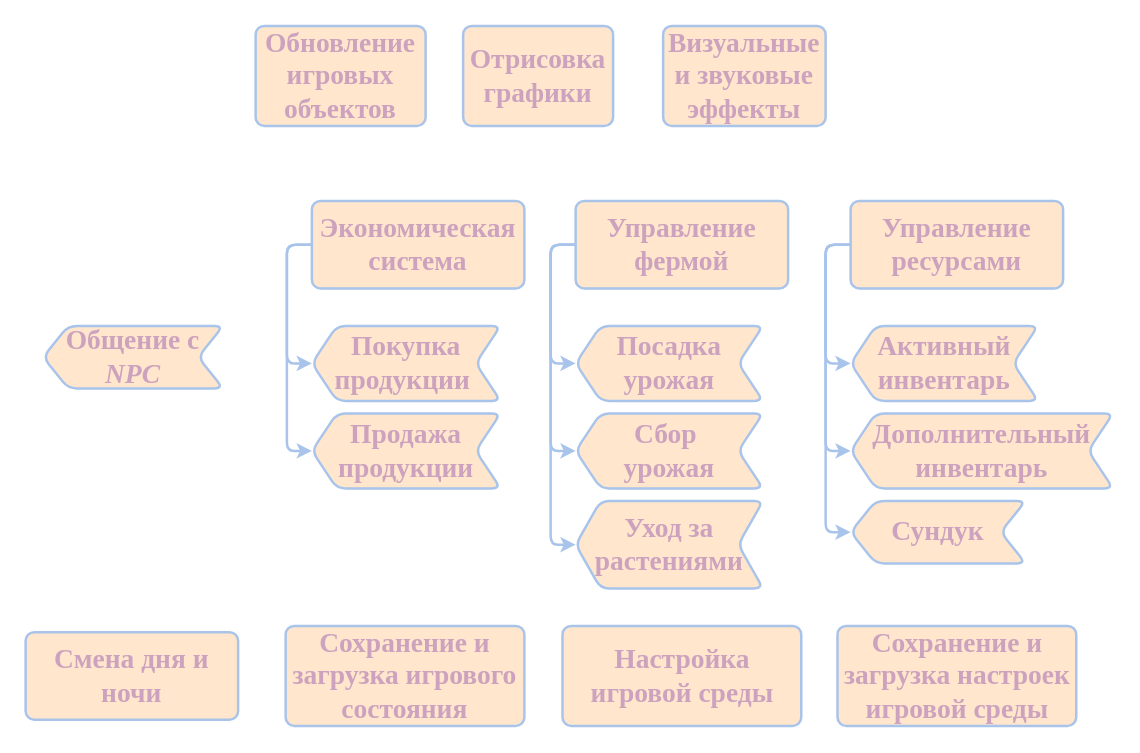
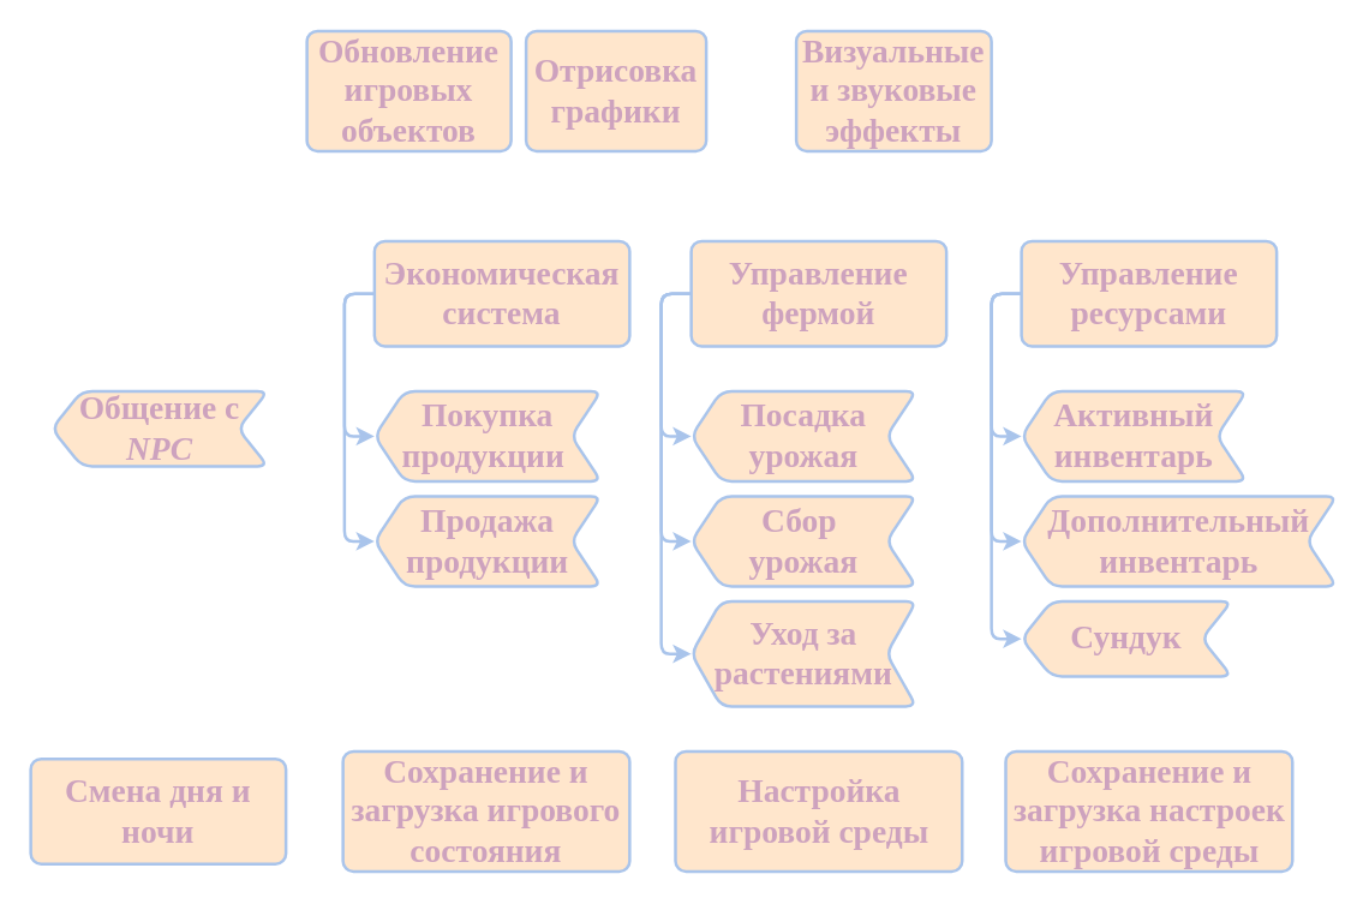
  <mxCell id="0" />
  <mxCell id="1" parent="0" />
  <mxCell id="2" value="&lt;span style=&quot;font-style: normal;&quot;&gt;Обновление игровых объектов&lt;/span&gt;" style="rounded=1;whiteSpace=wrap;html=1;absoluteArcSize=1;arcSize=14;strokeWidth=2;fillColor=#ffe6cc;strokeColor=#A9C4EB;fontSize=22;align=center;verticalAlign=middle;fontFamily=Times New Roman;fontStyle=3;fontColor=#CDA2BE;" vertex="1" parent="1"><mxGeometry x="204" y="20" width="136" height="80" as="geometry" /></mxCell>
- <mxCell id="3" value="&lt;span style=&quot;font-style: normal;&quot;&gt;Отрисовка графики&lt;/span&gt;" style="rounded=1;whiteSpace=wrap;html=1;absoluteArcSize=1;arcSize=14;strokeWidth=2;fillColor=#ffe6cc;strokeColor=#A9C4EB;fontSize=22;align=center;verticalAlign=middle;fontFamily=Times New Roman;fontStyle=3;fontColor=#CDA2BE;" vertex="1" parent="1"><mxGeometry x="370" y="20" width="120" height="80" as="geometry" /></mxCell>
+ <mxCell id="3" value="&lt;span style=&quot;font-style: normal;&quot;&gt;Отрисовка графики&lt;/span&gt;" style="rounded=1;whiteSpace=wrap;html=1;absoluteArcSize=1;arcSize=14;strokeWidth=2;fillColor=#ffe6cc;strokeColor=#A9C4EB;fontSize=22;align=center;verticalAlign=middle;fontFamily=Times New Roman;fontStyle=3;fontColor=#CDA2BE;" vertex="1" parent="1"><mxGeometry x="350" y="20" width="120" height="80" as="geometry" /></mxCell>
  <mxCell id="4" value="&lt;span style=&quot;font-style: normal;&quot;&gt;Визуальные и звуковые эффекты&lt;/span&gt;" style="rounded=1;whiteSpace=wrap;html=1;absoluteArcSize=1;arcSize=14;strokeWidth=2;fillColor=#ffe6cc;strokeColor=#A9C4EB;fontSize=22;align=center;verticalAlign=middle;fontFamily=Times New Roman;fontStyle=3;fontColor=#CDA2BE;" vertex="1" parent="1"><mxGeometry x="530" y="20" width="130" height="80" as="geometry" /></mxCell>
  <mxCell id="5" value="&lt;span style=&quot;font-style: normal;&quot;&gt;Общение с&lt;/span&gt; NPC" style="shape=step;perimeter=stepPerimeter;whiteSpace=wrap;html=1;fixedSize=1;rounded=1;strokeColor=#A9C4EB;strokeWidth=2;align=center;verticalAlign=middle;arcSize=14;fontFamily=Times New Roman;fontSize=22;fontColor=#CDA2BE;fontStyle=3;fillColor=#ffe6cc;direction=west;" vertex="1" parent="1"><mxGeometry x="34" y="260" width="144" height="50" as="geometry" /></mxCell>
  <mxCell id="6" style="edgeStyle=orthogonalEdgeStyle;rounded=1;orthogonalLoop=1;jettySize=auto;html=1;exitX=0;exitY=0.5;exitDx=0;exitDy=0;entryX=1;entryY=0.5;entryDx=0;entryDy=0;strokeColor=#A9C4EB;strokeWidth=2;align=center;verticalAlign=middle;arcSize=14;fontFamily=Times New Roman;fontSize=22;fontColor=#CDA2BE;fontStyle=3;fillColor=#ffe6cc;" edge="1" parent="1" source="8" target="9"><mxGeometry relative="1" as="geometry" /></mxCell>
  <mxCell id="7" style="edgeStyle=orthogonalEdgeStyle;rounded=1;orthogonalLoop=1;jettySize=auto;html=1;exitX=0;exitY=0.5;exitDx=0;exitDy=0;entryX=1;entryY=0.5;entryDx=0;entryDy=0;strokeColor=#A9C4EB;strokeWidth=2;align=center;verticalAlign=middle;arcSize=14;fontFamily=Times New Roman;fontSize=22;fontColor=#CDA2BE;fontStyle=3;fillColor=#ffe6cc;" edge="1" parent="1" source="8" target="10"><mxGeometry relative="1" as="geometry" /></mxCell>
  <mxCell id="8" value="&lt;span style=&quot;font-style: normal;&quot;&gt;Экономическая система&lt;/span&gt;" style="rounded=1;whiteSpace=wrap;html=1;absoluteArcSize=1;arcSize=14;strokeWidth=2;fillColor=#ffe6cc;strokeColor=#A9C4EB;fontSize=22;align=center;verticalAlign=middle;fontFamily=Times New Roman;fontStyle=3;fontColor=#CDA2BE;" vertex="1" parent="1"><mxGeometry x="249" y="160" width="170" height="70" as="geometry" /></mxCell>
  <mxCell id="9" value="&lt;span style=&quot;font-style: normal;&quot;&gt;Покупка продукции&amp;nbsp;&lt;/span&gt;" style="shape=step;perimeter=stepPerimeter;whiteSpace=wrap;html=1;fixedSize=1;rounded=1;strokeColor=#A9C4EB;strokeWidth=2;align=center;verticalAlign=middle;arcSize=14;fontFamily=Times New Roman;fontSize=22;fontColor=#CDA2BE;fontStyle=3;fillColor=#ffe6cc;direction=west;" vertex="1" parent="1"><mxGeometry x="249" y="260" width="151" height="60" as="geometry" /></mxCell>
  <mxCell id="10" value="&lt;span style=&quot;font-style: normal;&quot;&gt;Продажа продукции&lt;/span&gt;" style="shape=step;perimeter=stepPerimeter;whiteSpace=wrap;html=1;fixedSize=1;rounded=1;strokeColor=#A9C4EB;strokeWidth=2;align=center;verticalAlign=middle;arcSize=14;fontFamily=Times New Roman;fontSize=22;fontColor=#CDA2BE;fontStyle=3;fillColor=#ffe6cc;direction=west;" vertex="1" parent="1"><mxGeometry x="249" y="330" width="151" height="60" as="geometry" /></mxCell>
  <mxCell id="11" style="edgeStyle=orthogonalEdgeStyle;rounded=1;orthogonalLoop=1;jettySize=auto;html=1;exitX=0;exitY=0.5;exitDx=0;exitDy=0;entryX=1;entryY=0.5;entryDx=0;entryDy=0;strokeColor=#A9C4EB;strokeWidth=2;align=center;verticalAlign=middle;arcSize=14;fontFamily=Times New Roman;fontSize=22;fontColor=#CDA2BE;fontStyle=3;fillColor=#ffe6cc;" edge="1" parent="1" source="14" target="15"><mxGeometry relative="1" as="geometry" /></mxCell>
  <mxCell id="12" style="edgeStyle=orthogonalEdgeStyle;rounded=1;orthogonalLoop=1;jettySize=auto;html=1;exitX=0;exitY=0.5;exitDx=0;exitDy=0;entryX=1;entryY=0.5;entryDx=0;entryDy=0;strokeColor=#A9C4EB;strokeWidth=2;align=center;verticalAlign=middle;arcSize=14;fontFamily=Times New Roman;fontSize=22;fontColor=#CDA2BE;fontStyle=3;fillColor=#ffe6cc;" edge="1" parent="1" source="14" target="16"><mxGeometry relative="1" as="geometry" /></mxCell>
  <mxCell id="13" style="edgeStyle=orthogonalEdgeStyle;rounded=1;orthogonalLoop=1;jettySize=auto;html=1;exitX=0;exitY=0.5;exitDx=0;exitDy=0;entryX=1;entryY=0.5;entryDx=0;entryDy=0;strokeColor=#A9C4EB;strokeWidth=2;align=center;verticalAlign=middle;arcSize=14;fontFamily=Times New Roman;fontSize=22;fontColor=#CDA2BE;fontStyle=3;fillColor=#ffe6cc;" edge="1" parent="1" source="14" target="17"><mxGeometry relative="1" as="geometry" /></mxCell>
  <mxCell id="14" value="&lt;span style=&quot;font-style: normal;&quot;&gt;Управление фермой&lt;/span&gt;" style="rounded=1;whiteSpace=wrap;html=1;absoluteArcSize=1;arcSize=14;strokeWidth=2;fillColor=#ffe6cc;strokeColor=#A9C4EB;fontSize=22;align=center;verticalAlign=middle;fontFamily=Times New Roman;fontStyle=3;fontColor=#CDA2BE;" vertex="1" parent="1"><mxGeometry x="460" y="160" width="170" height="70" as="geometry" /></mxCell>
  <mxCell id="15" value="&lt;span style=&quot;font-style: normal;&quot;&gt;Посадка урожая&lt;/span&gt;" style="shape=step;perimeter=stepPerimeter;whiteSpace=wrap;html=1;fixedSize=1;rounded=1;strokeColor=#A9C4EB;strokeWidth=2;align=center;verticalAlign=middle;arcSize=14;fontFamily=Times New Roman;fontSize=22;fontColor=#CDA2BE;fontStyle=3;fillColor=#ffe6cc;direction=west;" vertex="1" parent="1"><mxGeometry x="460" y="260" width="150" height="60" as="geometry" /></mxCell>
  <mxCell id="16" value="&lt;span style=&quot;font-style: normal;&quot;&gt;Сбор&amp;nbsp;&lt;/span&gt;&lt;div&gt;&lt;span style=&quot;font-style: normal;&quot;&gt;урожая&lt;/span&gt;&lt;/div&gt;" style="shape=step;perimeter=stepPerimeter;whiteSpace=wrap;html=1;fixedSize=1;rounded=1;strokeColor=#A9C4EB;strokeWidth=2;align=center;verticalAlign=middle;arcSize=14;fontFamily=Times New Roman;fontSize=22;fontColor=#CDA2BE;fontStyle=3;fillColor=#ffe6cc;direction=west;" vertex="1" parent="1"><mxGeometry x="460" y="330" width="150" height="60" as="geometry" /></mxCell>
  <mxCell id="17" value="&lt;span style=&quot;font-style: normal;&quot;&gt;Уход за растениями&lt;/span&gt;" style="shape=step;perimeter=stepPerimeter;whiteSpace=wrap;html=1;fixedSize=1;rounded=1;strokeColor=#A9C4EB;strokeWidth=2;align=center;verticalAlign=middle;arcSize=14;fontFamily=Times New Roman;fontSize=22;fontColor=#CDA2BE;fontStyle=3;fillColor=#ffe6cc;direction=west;" vertex="1" parent="1"><mxGeometry x="460" y="400" width="150" height="70" as="geometry" /></mxCell>
  <mxCell id="18" style="edgeStyle=orthogonalEdgeStyle;rounded=1;orthogonalLoop=1;jettySize=auto;html=1;exitX=0;exitY=0.5;exitDx=0;exitDy=0;entryX=1;entryY=0.5;entryDx=0;entryDy=0;strokeColor=#A9C4EB;strokeWidth=2;align=center;verticalAlign=middle;arcSize=14;fontFamily=Times New Roman;fontSize=22;fontColor=#CDA2BE;fontStyle=3;fillColor=#ffe6cc;" edge="1" parent="1" source="21" target="22"><mxGeometry relative="1" as="geometry" /></mxCell>
  <mxCell id="19" style="edgeStyle=orthogonalEdgeStyle;rounded=1;orthogonalLoop=1;jettySize=auto;html=1;exitX=0;exitY=0.5;exitDx=0;exitDy=0;entryX=1;entryY=0.5;entryDx=0;entryDy=0;strokeColor=#A9C4EB;strokeWidth=2;align=center;verticalAlign=middle;arcSize=14;fontFamily=Times New Roman;fontSize=22;fontColor=#CDA2BE;fontStyle=3;fillColor=#ffe6cc;" edge="1" parent="1" source="21" target="23"><mxGeometry relative="1" as="geometry" /></mxCell>
  <mxCell id="20" style="edgeStyle=orthogonalEdgeStyle;rounded=1;orthogonalLoop=1;jettySize=auto;html=1;exitX=0;exitY=0.5;exitDx=0;exitDy=0;entryX=1;entryY=0.5;entryDx=0;entryDy=0;strokeColor=#A9C4EB;strokeWidth=2;align=center;verticalAlign=middle;arcSize=14;fontFamily=Times New Roman;fontSize=22;fontColor=#CDA2BE;fontStyle=3;fillColor=#ffe6cc;" edge="1" parent="1" source="21" target="24"><mxGeometry relative="1" as="geometry" /></mxCell>
  <mxCell id="21" value="&lt;span style=&quot;font-style: normal;&quot;&gt;Управление ресурсами&lt;/span&gt;" style="rounded=1;whiteSpace=wrap;html=1;absoluteArcSize=1;arcSize=14;strokeWidth=2;fillColor=#ffe6cc;strokeColor=#A9C4EB;fontSize=22;align=center;verticalAlign=middle;fontFamily=Times New Roman;fontStyle=3;fontColor=#CDA2BE;" vertex="1" parent="1"><mxGeometry x="680" y="160" width="170" height="70" as="geometry" /></mxCell>
  <mxCell id="22" value="&lt;span style=&quot;font-style: normal;&quot;&gt;Активный инвентарь&lt;/span&gt;" style="shape=step;perimeter=stepPerimeter;whiteSpace=wrap;html=1;fixedSize=1;rounded=1;strokeColor=#A9C4EB;strokeWidth=2;align=center;verticalAlign=middle;arcSize=14;fontFamily=Times New Roman;fontSize=22;fontColor=#CDA2BE;fontStyle=3;fillColor=#ffe6cc;direction=west;" vertex="1" parent="1"><mxGeometry x="680" y="260" width="150" height="60" as="geometry" /></mxCell>
  <mxCell id="23" value="&lt;span style=&quot;font-style: normal;&quot;&gt;Дополнительный инвентарь&lt;/span&gt;" style="shape=step;perimeter=stepPerimeter;whiteSpace=wrap;html=1;fixedSize=1;rounded=1;strokeColor=#A9C4EB;strokeWidth=2;align=center;verticalAlign=middle;arcSize=14;fontFamily=Times New Roman;fontSize=22;fontColor=#CDA2BE;fontStyle=3;fillColor=#ffe6cc;direction=west;" vertex="1" parent="1"><mxGeometry x="680" y="330" width="210" height="60" as="geometry" /></mxCell>
  <mxCell id="24" value="&lt;span style=&quot;font-style: normal;&quot;&gt;Сундук&lt;/span&gt;" style="shape=step;perimeter=stepPerimeter;whiteSpace=wrap;html=1;fixedSize=1;rounded=1;strokeColor=#A9C4EB;strokeWidth=2;align=center;verticalAlign=middle;arcSize=14;fontFamily=Times New Roman;fontSize=22;fontColor=#CDA2BE;fontStyle=3;fillColor=#ffe6cc;direction=west;" vertex="1" parent="1"><mxGeometry x="680" y="400" width="140" height="50" as="geometry" /></mxCell>
  <mxCell id="25" value="&lt;span style=&quot;font-style: normal;&quot;&gt;Смена дня и ночи&lt;/span&gt;" style="rounded=1;whiteSpace=wrap;html=1;absoluteArcSize=1;arcSize=14;strokeWidth=2;fillColor=#ffe6cc;strokeColor=#A9C4EB;fontSize=22;align=center;verticalAlign=middle;fontFamily=Times New Roman;fontStyle=3;fontColor=#CDA2BE;" vertex="1" parent="1"><mxGeometry x="20" y="505" width="170" height="70" as="geometry" /></mxCell>
  <mxCell id="26" value="&lt;span style=&quot;font-style: normal;&quot;&gt;Сохранение и загрузка игрового состояния&lt;/span&gt;" style="rounded=1;whiteSpace=wrap;html=1;absoluteArcSize=1;arcSize=14;strokeWidth=2;fillColor=#ffe6cc;strokeColor=#A9C4EB;fontSize=22;align=center;verticalAlign=middle;fontFamily=Times New Roman;fontStyle=3;fontColor=#CDA2BE;" vertex="1" parent="1"><mxGeometry x="228" y="500" width="191" height="80" as="geometry" /></mxCell>
  <mxCell id="27" value="&lt;span style=&quot;font-style: normal;&quot;&gt;Настройка игровой среды&lt;/span&gt;" style="rounded=1;whiteSpace=wrap;html=1;absoluteArcSize=1;arcSize=14;strokeWidth=2;fillColor=#ffe6cc;strokeColor=#A9C4EB;fontSize=22;align=center;verticalAlign=middle;fontFamily=Times New Roman;fontStyle=3;fontColor=#CDA2BE;" vertex="1" parent="1"><mxGeometry x="449.5" y="500" width="191" height="80" as="geometry" /></mxCell>
  <mxCell id="28" value="&lt;span style=&quot;font-style: normal;&quot;&gt;Сохранение и загрузка настроек игровой среды&lt;/span&gt;" style="rounded=1;whiteSpace=wrap;html=1;absoluteArcSize=1;arcSize=14;strokeWidth=2;fillColor=#ffe6cc;strokeColor=#A9C4EB;fontSize=22;align=center;verticalAlign=middle;fontFamily=Times New Roman;fontStyle=3;fontColor=#CDA2BE;" vertex="1" parent="1"><mxGeometry x="669.5" y="500" width="191" height="80" as="geometry" /></mxCell>
